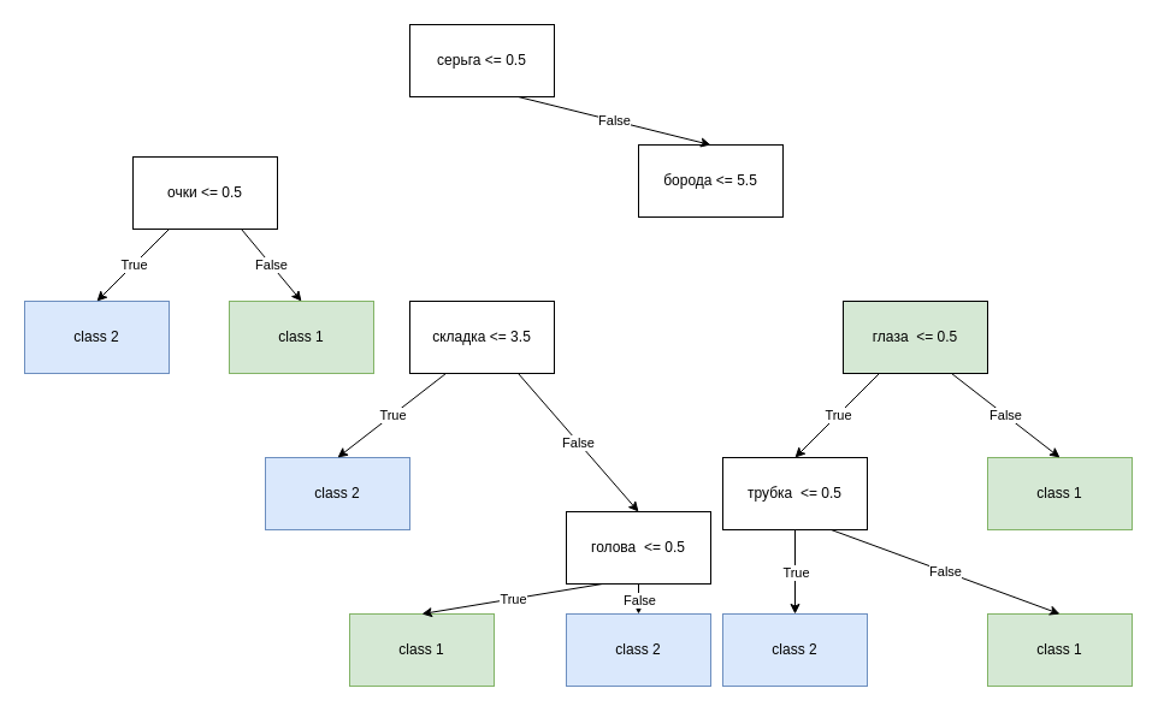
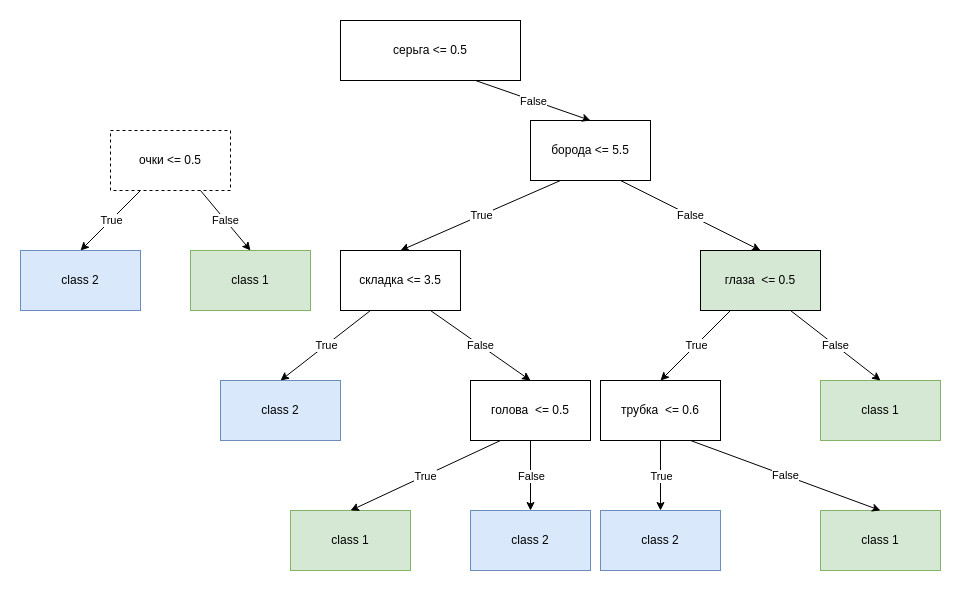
  <mxCell id="0" />
  <mxCell id="1" parent="0" />
- <mxCell id="2" value="серьга &amp;lt;= 0.5" style="rounded=0;whiteSpace=wrap;html=1;" vertex="1" parent="1"><mxGeometry x="340" y="20" width="120" height="60" as="geometry" /></mxCell>
- <mxCell id="3" value="очки &amp;lt;= 0.5" style="rounded=0;whiteSpace=wrap;html=1;" vertex="1" parent="1"><mxGeometry x="110" y="130" width="120" height="60" as="geometry" /></mxCell>
+ <mxCell id="2" value="серьга &amp;lt;= 0.5" style="rounded=0;whiteSpace=wrap;html=1;" vertex="1" parent="1"><mxGeometry x="340" y="20" width="180" height="60" as="geometry" /></mxCell>
+ <mxCell id="3" value="очки &amp;lt;= 0.5" style="rounded=0;whiteSpace=wrap;html=1;dashed=1;" vertex="1" parent="1"><mxGeometry x="110" y="130" width="120" height="60" as="geometry" /></mxCell>
  <mxCell id="4" value="борода &amp;lt;= 5.5" style="rounded=0;whiteSpace=wrap;html=1;" vertex="1" parent="1"><mxGeometry x="530" y="120" width="120" height="60" as="geometry" /></mxCell>
  <mxCell id="5" value="складка &amp;lt;= 3.5" style="rounded=0;whiteSpace=wrap;html=1;" vertex="1" parent="1"><mxGeometry x="340" y="250" width="120" height="60" as="geometry" /></mxCell>
- <mxCell id="6" value="голова&amp;nbsp; &amp;lt;= 0.5" style="rounded=0;whiteSpace=wrap;html=1;" vertex="1" parent="1"><mxGeometry x="470" y="425" width="120" height="60" as="geometry" /></mxCell>
+ <mxCell id="6" value="голова&amp;nbsp; &amp;lt;= 0.5" style="rounded=0;whiteSpace=wrap;html=1;" vertex="1" parent="1"><mxGeometry x="470" y="380" width="120" height="60" as="geometry" /></mxCell>
  <mxCell id="7" value="глаза&amp;nbsp; &amp;lt;= 0.5" style="rounded=0;whiteSpace=wrap;html=1;fillColor=#d5e8d4;" vertex="1" parent="1"><mxGeometry x="700" y="250" width="120" height="60" as="geometry" /></mxCell>
- <mxCell id="8" value="трубка&amp;nbsp; &amp;lt;= 0.5" style="rounded=0;whiteSpace=wrap;html=1;" vertex="1" parent="1"><mxGeometry x="600" y="380" width="120" height="60" as="geometry" /></mxCell>
+ <mxCell id="8" value="трубка&amp;nbsp; &amp;lt;= 0.6" style="rounded=0;whiteSpace=wrap;html=1;" vertex="1" parent="1"><mxGeometry x="600" y="380" width="120" height="60" as="geometry" /></mxCell>
+ <mxCell id="9" value="" style="endArrow=classic;html=1;rounded=0;exitX=0.25;exitY=1;exitDx=0;exitDy=0;entryX=0.5;entryY=0;entryDx=0;entryDy=0;" edge="1" parent="1" source="4" target="5"><mxGeometry relative="1" as="geometry"><mxPoint x="380" y="90" as="sourcePoint" /><mxPoint x="310" y="140" as="targetPoint" /></mxGeometry></mxCell>
+ <mxCell id="10" value="True" style="edgeLabel;resizable=0;html=1;align=center;verticalAlign=middle;" connectable="0" vertex="1" parent="9"><mxGeometry relative="1" as="geometry" /></mxCell>
  <mxCell id="11" value="" style="endArrow=classic;html=1;rounded=0;exitX=0.25;exitY=1;exitDx=0;exitDy=0;entryX=0.5;entryY=0;entryDx=0;entryDy=0;" edge="1" parent="1" source="7" target="8"><mxGeometry relative="1" as="geometry"><mxPoint x="500" y="200" as="sourcePoint" /><mxPoint x="435" y="280" as="targetPoint" /></mxGeometry></mxCell>
  <mxCell id="12" value="True" style="edgeLabel;resizable=0;html=1;align=center;verticalAlign=middle;" connectable="0" vertex="1" parent="11"><mxGeometry relative="1" as="geometry" /></mxCell>
  <mxCell id="13" value="" style="endArrow=classic;html=1;rounded=0;exitX=0.75;exitY=1;exitDx=0;exitDy=0;entryX=0.5;entryY=0;entryDx=0;entryDy=0;" edge="1" parent="1" source="2" target="4"><mxGeometry relative="1" as="geometry"><mxPoint x="590" y="190" as="sourcePoint" /><mxPoint x="690" y="190" as="targetPoint" /></mxGeometry></mxCell>
  <mxCell id="14" value="False" style="edgeLabel;resizable=0;html=1;align=center;verticalAlign=middle;" connectable="0" vertex="1" parent="13"><mxGeometry relative="1" as="geometry" /></mxCell>
+ <mxCell id="15" value="" style="endArrow=classic;html=1;rounded=0;exitX=0.75;exitY=1;exitDx=0;exitDy=0;entryX=0.5;entryY=0;entryDx=0;entryDy=0;" edge="1" parent="1" source="4" target="7"><mxGeometry relative="1" as="geometry"><mxPoint x="440" y="90" as="sourcePoint" /><mxPoint x="530" y="140" as="targetPoint" /></mxGeometry></mxCell>
+ <mxCell id="16" value="False" style="edgeLabel;resizable=0;html=1;align=center;verticalAlign=middle;" connectable="0" vertex="1" parent="15"><mxGeometry relative="1" as="geometry" /></mxCell>
  <mxCell id="17" value="" style="endArrow=classic;html=1;rounded=0;exitX=0.75;exitY=1;exitDx=0;exitDy=0;entryX=0.5;entryY=0;entryDx=0;entryDy=0;" edge="1" parent="1" source="5" target="6"><mxGeometry relative="1" as="geometry"><mxPoint x="560" y="200" as="sourcePoint" /><mxPoint x="680" y="280" as="targetPoint" /></mxGeometry></mxCell>
  <mxCell id="18" value="False" style="edgeLabel;resizable=0;html=1;align=center;verticalAlign=middle;" connectable="0" vertex="1" parent="17"><mxGeometry relative="1" as="geometry" /></mxCell>
  <mxCell id="19" value="class 1" style="rounded=0;whiteSpace=wrap;html=1;fillColor=#d5e8d4;strokeColor=#82b366;" vertex="1" parent="1"><mxGeometry x="190" y="250" width="120" height="60" as="geometry" /></mxCell>
  <mxCell id="20" value="class 2" style="rounded=0;whiteSpace=wrap;html=1;fillColor=#dae8fc;strokeColor=#6c8ebf;" vertex="1" parent="1"><mxGeometry x="20" y="250" width="120" height="60" as="geometry" /></mxCell>
  <mxCell id="21" value="class 2" style="rounded=0;whiteSpace=wrap;html=1;fillColor=#dae8fc;strokeColor=#6c8ebf;" vertex="1" parent="1"><mxGeometry x="220" y="380" width="120" height="60" as="geometry" /></mxCell>
  <mxCell id="22" value="class 1" style="rounded=0;whiteSpace=wrap;html=1;fillColor=#d5e8d4;strokeColor=#82b366;" vertex="1" parent="1"><mxGeometry x="820" y="380" width="120" height="60" as="geometry" /></mxCell>
  <mxCell id="23" value="class 1" style="rounded=0;whiteSpace=wrap;html=1;fillColor=#d5e8d4;strokeColor=#82b366;" vertex="1" parent="1"><mxGeometry x="290" y="510" width="120" height="60" as="geometry" /></mxCell>
  <mxCell id="24" value="class 2" style="rounded=0;whiteSpace=wrap;html=1;fillColor=#dae8fc;strokeColor=#6c8ebf;" vertex="1" parent="1"><mxGeometry x="470" y="510" width="120" height="60" as="geometry" /></mxCell>
  <mxCell id="25" value="class 2" style="rounded=0;whiteSpace=wrap;html=1;fillColor=#dae8fc;strokeColor=#6c8ebf;" vertex="1" parent="1"><mxGeometry x="600" y="510" width="120" height="60" as="geometry" /></mxCell>
  <mxCell id="26" value="class 1" style="rounded=0;whiteSpace=wrap;html=1;fillColor=#d5e8d4;strokeColor=#82b366;" vertex="1" parent="1"><mxGeometry x="820" y="510" width="120" height="60" as="geometry" /></mxCell>
  <mxCell id="27" value="" style="endArrow=classic;html=1;rounded=0;entryX=0.5;entryY=0;entryDx=0;entryDy=0;exitX=0.75;exitY=1;exitDx=0;exitDy=0;" edge="1" parent="1" source="7" target="22"><mxGeometry relative="1" as="geometry"><mxPoint x="770" y="340" as="sourcePoint" /><mxPoint x="770" y="260" as="targetPoint" /></mxGeometry></mxCell>
  <mxCell id="28" value="False" style="edgeLabel;resizable=0;html=1;align=center;verticalAlign=middle;" connectable="0" vertex="1" parent="27"><mxGeometry relative="1" as="geometry" /></mxCell>
  <mxCell id="29" value="" style="endArrow=classic;html=1;rounded=0;exitX=0.25;exitY=1;exitDx=0;exitDy=0;entryX=0.5;entryY=0;entryDx=0;entryDy=0;" edge="1" parent="1" source="3" target="20"><mxGeometry relative="1" as="geometry"><mxPoint x="380" y="90" as="sourcePoint" /><mxPoint x="180" y="140" as="targetPoint" /></mxGeometry></mxCell>
  <mxCell id="30" value="True" style="edgeLabel;resizable=0;html=1;align=center;verticalAlign=middle;" connectable="0" vertex="1" parent="29"><mxGeometry relative="1" as="geometry" /></mxCell>
  <mxCell id="31" value="" style="endArrow=classic;html=1;rounded=0;exitX=0.75;exitY=1;exitDx=0;exitDy=0;entryX=0.5;entryY=0;entryDx=0;entryDy=0;" edge="1" parent="1" source="3" target="19"><mxGeometry relative="1" as="geometry"><mxPoint x="440" y="90" as="sourcePoint" /><mxPoint x="600" y="130" as="targetPoint" /></mxGeometry></mxCell>
  <mxCell id="32" value="False" style="edgeLabel;resizable=0;html=1;align=center;verticalAlign=middle;" connectable="0" vertex="1" parent="31"><mxGeometry relative="1" as="geometry" /></mxCell>
  <mxCell id="33" value="" style="endArrow=classic;html=1;rounded=0;exitX=0.25;exitY=1;exitDx=0;exitDy=0;entryX=0.5;entryY=0;entryDx=0;entryDy=0;" edge="1" parent="1" source="5" target="21"><mxGeometry relative="1" as="geometry"><mxPoint x="570" y="190" as="sourcePoint" /><mxPoint x="410" y="260" as="targetPoint" /></mxGeometry></mxCell>
  <mxCell id="34" value="True" style="edgeLabel;resizable=0;html=1;align=center;verticalAlign=middle;" connectable="0" vertex="1" parent="33"><mxGeometry relative="1" as="geometry" /></mxCell>
  <mxCell id="35" value="" style="endArrow=classic;html=1;rounded=0;exitX=0.25;exitY=1;exitDx=0;exitDy=0;entryX=0.5;entryY=0;entryDx=0;entryDy=0;" edge="1" parent="1" source="6" target="23"><mxGeometry relative="1" as="geometry"><mxPoint x="570" y="190" as="sourcePoint" /><mxPoint x="410" y="260" as="targetPoint" /></mxGeometry></mxCell>
  <mxCell id="36" value="True" style="edgeLabel;resizable=0;html=1;align=center;verticalAlign=middle;" connectable="0" vertex="1" parent="35"><mxGeometry relative="1" as="geometry" /></mxCell>
  <mxCell id="37" value="" style="endArrow=classic;html=1;rounded=0;exitX=0.5;exitY=1;exitDx=0;exitDy=0;entryX=0.5;entryY=0;entryDx=0;entryDy=0;" edge="1" parent="1" source="8" target="25"><mxGeometry relative="1" as="geometry"><mxPoint x="570" y="190" as="sourcePoint" /><mxPoint x="410" y="260" as="targetPoint" /></mxGeometry></mxCell>
  <mxCell id="38" value="True" style="edgeLabel;resizable=0;html=1;align=center;verticalAlign=middle;" connectable="0" vertex="1" parent="37"><mxGeometry relative="1" as="geometry" /></mxCell>
  <mxCell id="39" value="" style="endArrow=classic;html=1;rounded=0;exitX=0.5;exitY=1;exitDx=0;exitDy=0;entryX=0.5;entryY=0;entryDx=0;entryDy=0;" edge="1" parent="1" source="6" target="24"><mxGeometry relative="1" as="geometry"><mxPoint x="440" y="320" as="sourcePoint" /><mxPoint x="540" y="390" as="targetPoint" /></mxGeometry></mxCell>
  <mxCell id="40" value="False" style="edgeLabel;resizable=0;html=1;align=center;verticalAlign=middle;" connectable="0" vertex="1" parent="39"><mxGeometry relative="1" as="geometry" /></mxCell>
  <mxCell id="41" value="" style="endArrow=classic;html=1;rounded=0;exitX=0.75;exitY=1;exitDx=0;exitDy=0;entryX=0.5;entryY=0;entryDx=0;entryDy=0;" edge="1" parent="1" source="8" target="26"><mxGeometry relative="1" as="geometry"><mxPoint x="540" y="450" as="sourcePoint" /><mxPoint x="540" y="520" as="targetPoint" /></mxGeometry></mxCell>
  <mxCell id="42" value="False" style="edgeLabel;resizable=0;html=1;align=center;verticalAlign=middle;" connectable="0" vertex="1" parent="41"><mxGeometry relative="1" as="geometry" /></mxCell>
